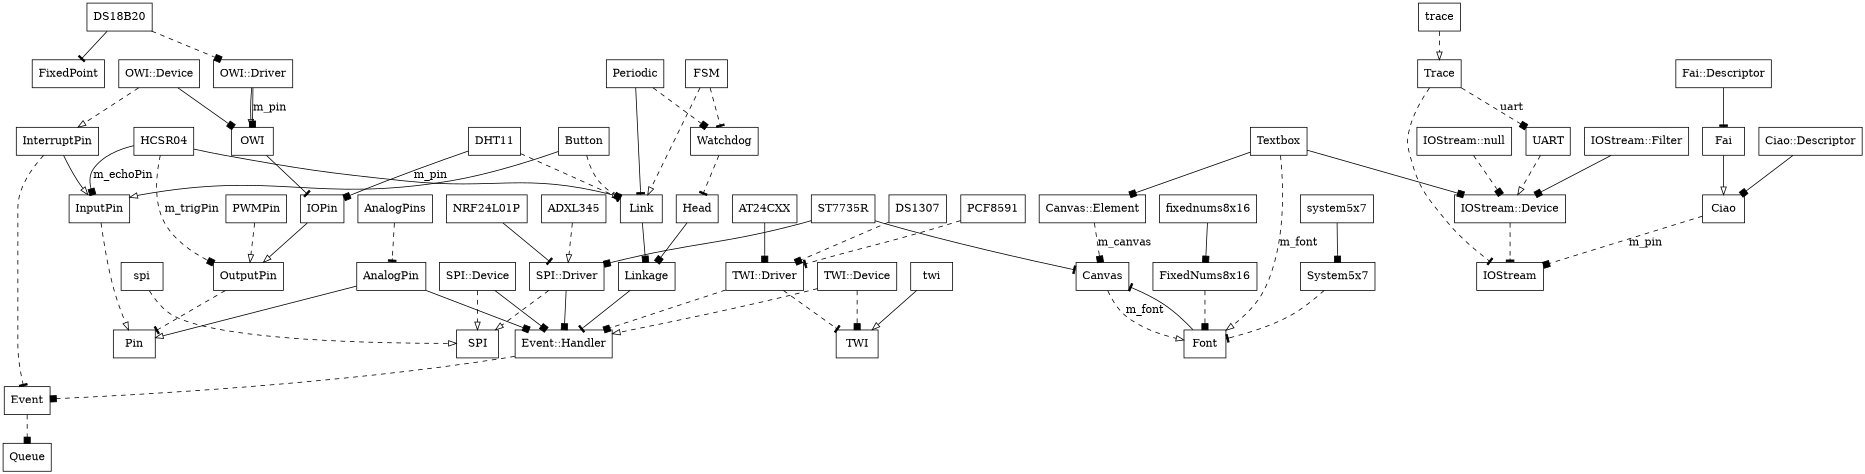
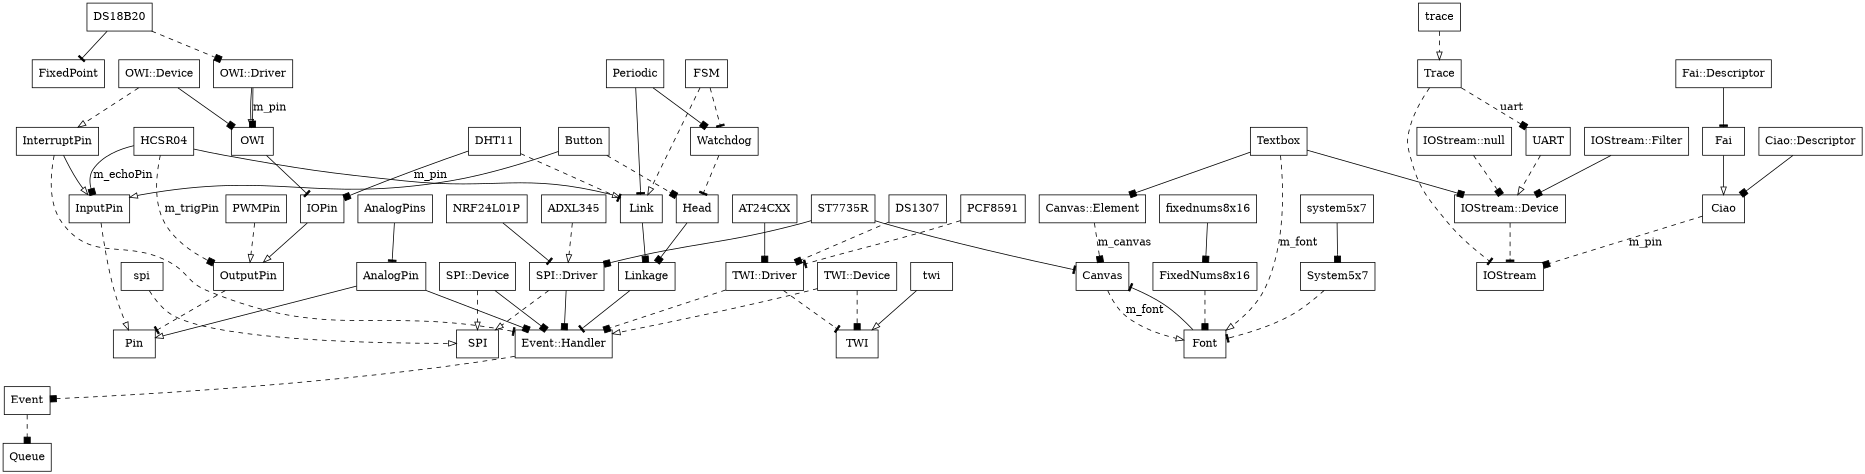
  digraph {
    node [shape=box]
    edge [arrowhead=box style=dashed]
    Linkage
    "Event::Handler"
    Event
    Queue
    Link
    Head
    Watchdog
    Periodic
    FSM
    InputPin
    Pin
    InterruptPin
    OutputPin
    PWMPin
    IOPin
    AnalogPin
    AnalogPins
    Button
    Canvas
    Font
    system5x7
    System5x7
    fixednums8x16
    FixedNums8x16
    "Canvas::Element"
    Textbox
    "IOStream::Device"
    IOStream
    Ciao
    "Ciao::Descriptor"
    Fai
    "Fai::Descriptor"
    trace
    Trace
    UART
    "IOStream::Filter"
    "IOStream::null"
    DHT11
    HCSR04
    OWI
    "OWI::Driver"
    "OWI::Device"
    DS18B20
    FixedPoint
    spi
    SPI
    "SPI::Driver"
    "SPI::Device"
    ADXL345
    NRF24L01P
    ST7735R
    twi
    TWI
    "TWI::Driver"
    "TWI::Device"
    AT24CXX
    DS1307
    PCF8591
    Linkage -> "Event::Handler" [arrowhead=tee style=solid]
    "Event::Handler" -> Event
    Event -> Queue
    Link -> Linkage [style=solid]
    Head -> Linkage [style=solid]
    Watchdog -> Head [arrowhead=tee]
    Periodic -> Link [arrowhead=tee style=solid]
-   Periodic -> Watchdog
+   Periodic -> Watchdog [style=solid]
    FSM -> Link [arrowhead=onormal]
    FSM -> Watchdog [arrowhead=tee]
    InputPin -> Pin [arrowhead=onormal]
-   InterruptPin -> Event [arrowhead=tee]
+   InterruptPin -> "Event::Handler" [arrowhead=tee]
    InterruptPin -> InputPin [arrowhead=onormal style=solid]
    OutputPin -> Pin [arrowhead=tee]
    PWMPin -> OutputPin [arrowhead=onormal]
    IOPin -> OutputPin [arrowhead=onormal style=solid]
    AnalogPin -> "Event::Handler" [style=solid]
    AnalogPin -> Pin [arrowhead=onormal style=solid]
-   AnalogPins -> AnalogPin [arrowhead=tee]
-   Button -> Link
+   AnalogPins -> AnalogPin [arrowhead=tee style=solid]
+   Button -> Head
    Button -> InputPin [arrowhead=onormal style=solid]
    Canvas -> Font [arrowhead=onormal label=m_font]
    Font -> Canvas [arrowhead=tee style=solid]
    system5x7 -> System5x7 [style=solid]
    System5x7 -> Font [arrowhead=tee]
    fixednums8x16 -> FixedNums8x16 [style=solid]
    FixedNums8x16 -> Font
    "Canvas::Element" -> Canvas [label=m_canvas]
    Textbox -> Font [arrowhead=onormal label=m_font]
    Textbox -> "Canvas::Element" [style=solid]
    Textbox -> "IOStream::Device" [style=solid]
    "IOStream::Device" -> IOStream [arrowhead=tee]
    Ciao -> IOStream [label=m_pin]
    "Ciao::Descriptor" -> Ciao [style=solid]
    Fai -> Ciao [arrowhead=onormal style=solid]
    "Fai::Descriptor" -> Fai [arrowhead=tee style=solid]
    trace -> Trace [arrowhead=onormal]
    Trace -> IOStream [arrowhead=tee]
    Trace -> UART [label=uart]
    UART -> "IOStream::Device" [arrowhead=onormal]
    "IOStream::Filter" -> "IOStream::Device" [style=solid]
    "IOStream::null" -> "IOStream::Device"
    DHT11 -> Link [arrowhead=tee]
    DHT11 -> IOPin [label=m_pin style=solid]
    HCSR04 -> Link [arrowhead=onormal style=solid]
    HCSR04 -> InputPin [label=m_echoPin style=solid]
    HCSR04 -> OutputPin [label=m_trigPin]
    OWI -> IOPin [arrowhead=tee style=solid]
    "OWI::Driver" -> OWI [arrowhead=onormal style=solid]
    "OWI::Driver" -> OWI [label=m_pin style=solid]
    "OWI::Device" -> InterruptPin [arrowhead=onormal]
    "OWI::Device" -> OWI [style=solid]
    DS18B20 -> "OWI::Driver"
    DS18B20 -> FixedPoint [arrowhead=tee style=solid]
    spi -> SPI [arrowhead=onormal]
    "SPI::Driver" -> "Event::Handler" [style=solid]
    "SPI::Driver" -> SPI [arrowhead=onormal]
    "SPI::Device" -> "Event::Handler" [style=solid]
    "SPI::Device" -> SPI [arrowhead=onormal]
    ADXL345 -> "SPI::Driver" [arrowhead=onormal]
    NRF24L01P -> "SPI::Driver" [arrowhead=tee style=solid]
    ST7735R -> Canvas [arrowhead=tee style=solid]
    ST7735R -> "SPI::Driver" [style=solid]
    twi -> TWI [arrowhead=onormal style=solid]
    "TWI::Driver" -> "Event::Handler"
    "TWI::Driver" -> TWI [arrowhead=tee]
    "TWI::Device" -> "Event::Handler" [arrowhead=onormal]
    "TWI::Device" -> TWI
    AT24CXX -> "TWI::Driver" [style=solid]
    DS1307 -> "TWI::Driver"
    PCF8591 -> "TWI::Driver" [arrowhead=tee]
  }
